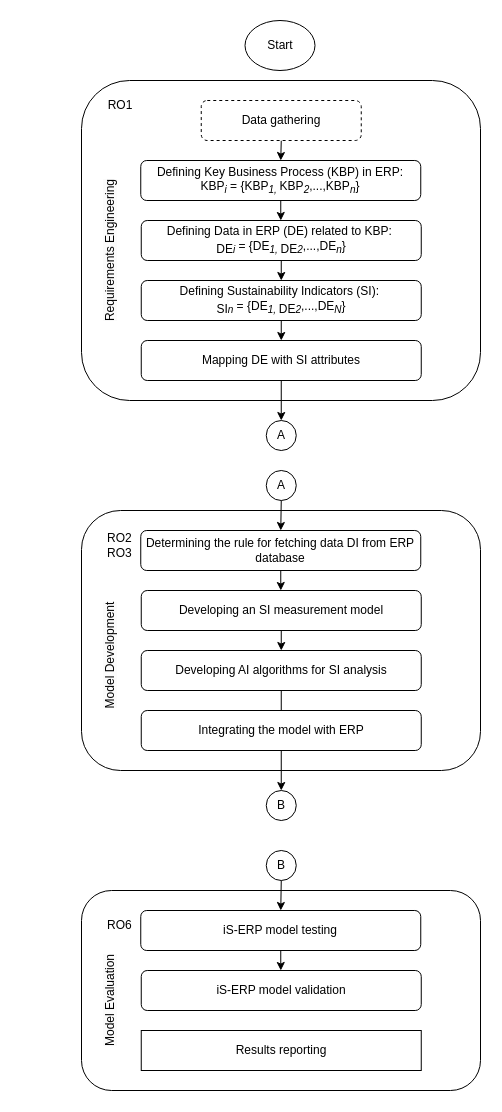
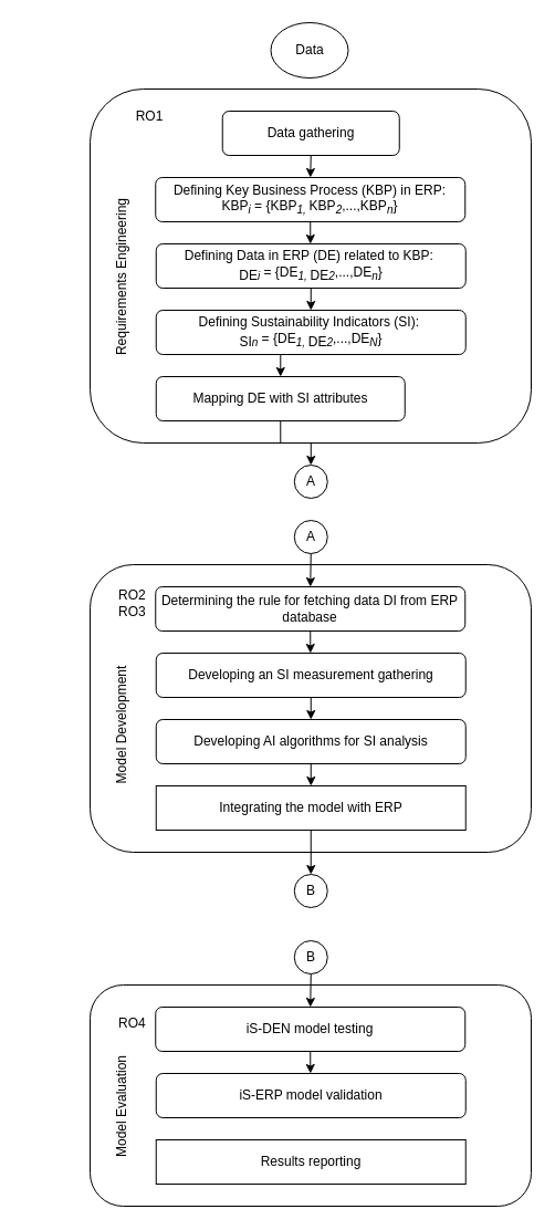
  <mxCell id="0" />
  <mxCell id="1" parent="0" />
  <mxCell id="2" value="" style="rounded=1;whiteSpace=wrap;html=1;verticalAlign=top;" vertex="1" parent="1"><mxGeometry x="81" y="80" width="399" height="320" as="geometry" /></mxCell>
- <mxCell id="3" value="Start" style="ellipse;whiteSpace=wrap;html=1;" vertex="1" parent="1"><mxGeometry x="244.5" y="20" width="70" height="50" as="geometry" /></mxCell>
- <mxCell id="4" value="RO1" style="text;html=1;align=center;verticalAlign=middle;whiteSpace=wrap;rounded=0;" vertex="1" parent="1"><mxGeometry x="90" y="90" width="60" height="30" as="geometry" /></mxCell>
+ <mxCell id="3" value="Data" style="ellipse;whiteSpace=wrap;html=1;" vertex="1" parent="1"><mxGeometry x="244.5" y="20" width="70" height="50" as="geometry" /></mxCell>
+ <mxCell id="4" value="RO1" style="text;html=1;align=center;verticalAlign=middle;whiteSpace=wrap;rounded=0;" vertex="1" parent="1"><mxGeometry x="105" y="90" width="60" height="30" as="geometry" /></mxCell>
  <mxCell id="5" style="edgeStyle=orthogonalEdgeStyle;rounded=0;orthogonalLoop=1;jettySize=auto;html=1;exitX=0.5;exitY=1;exitDx=0;exitDy=0;entryX=0.5;entryY=0;entryDx=0;entryDy=0;" edge="1" parent="1" source="6" target="8"><mxGeometry relative="1" as="geometry" /></mxCell>
- <mxCell id="6" value="Data gathering" style="rounded=1;whiteSpace=wrap;html=1;dashed=1;" vertex="1" parent="1"><mxGeometry x="200.75" y="100" width="160" height="40" as="geometry" /></mxCell>
+ <mxCell id="6" value="Data gathering" style="rounded=1;whiteSpace=wrap;html=1;" vertex="1" parent="1"><mxGeometry x="200.75" y="100" width="160" height="40" as="geometry" /></mxCell>
  <mxCell id="7" style="edgeStyle=orthogonalEdgeStyle;rounded=0;orthogonalLoop=1;jettySize=auto;html=1;exitX=0.5;exitY=1;exitDx=0;exitDy=0;" edge="1" parent="1" source="8" target="10"><mxGeometry relative="1" as="geometry" /></mxCell>
  <mxCell id="8" value="Defining Key Business Process (KBP) in ERP: KBP&lt;sub&gt;&lt;i&gt;i&lt;/i&gt;&lt;/sub&gt;&amp;nbsp;= {KBP&lt;sub&gt;&lt;i&gt;1,&amp;nbsp;&lt;/i&gt;&lt;/sub&gt;KBP&lt;sub&gt;&lt;i&gt;2&lt;/i&gt;&lt;/sub&gt;,...,KBP&lt;sub&gt;&lt;i&gt;n&lt;/i&gt;&lt;/sub&gt;}" style="rounded=1;whiteSpace=wrap;html=1;" vertex="1" parent="1"><mxGeometry x="140.25" y="160" width="280" height="40" as="geometry" /></mxCell>
  <mxCell id="9" style="edgeStyle=orthogonalEdgeStyle;rounded=0;orthogonalLoop=1;jettySize=auto;html=1;exitX=0.5;exitY=1;exitDx=0;exitDy=0;entryX=0.5;entryY=0;entryDx=0;entryDy=0;" edge="1" parent="1" source="10" target="12"><mxGeometry relative="1" as="geometry" /></mxCell>
  <mxCell id="10" value="Defining Data in ERP (DE) related to KBP:&amp;nbsp;&lt;div&gt;&lt;sub&gt;&lt;span style=&quot;font-size: 12px;&quot;&gt;DE&lt;/span&gt;&lt;i&gt;i&lt;/i&gt;&lt;/sub&gt;&amp;nbsp;= {DE&lt;sub&gt;&lt;i&gt;1, &lt;/i&gt;&lt;span style=&quot;font-size: 12px;&quot;&gt;DE&lt;/span&gt;&lt;/sub&gt;&lt;sub&gt;&lt;i&gt;2&lt;/i&gt;&lt;/sub&gt;,...,DE&lt;sub&gt;&lt;i&gt;n&lt;/i&gt;&lt;/sub&gt;}&lt;/div&gt;" style="rounded=1;whiteSpace=wrap;html=1;" vertex="1" parent="1"><mxGeometry x="140.75" y="220" width="280" height="40" as="geometry" /></mxCell>
  <mxCell id="11" style="edgeStyle=orthogonalEdgeStyle;rounded=0;orthogonalLoop=1;jettySize=auto;html=1;exitX=0.5;exitY=1;exitDx=0;exitDy=0;entryX=0.5;entryY=0;entryDx=0;entryDy=0;" edge="1" parent="1" source="12" target="14"><mxGeometry relative="1" as="geometry" /></mxCell>
  <mxCell id="12" value="Defining Sustainability Indicators (SI):&amp;nbsp;&lt;div&gt;&lt;sub&gt;&lt;span style=&quot;font-size: 12px;&quot;&gt;SI&lt;/span&gt;&lt;i&gt;n&lt;/i&gt;&lt;/sub&gt;&amp;nbsp;= {DE&lt;sub&gt;&lt;i&gt;1, &lt;/i&gt;&lt;span style=&quot;font-size: 12px;&quot;&gt;DE&lt;/span&gt;&lt;/sub&gt;&lt;sub&gt;&lt;i&gt;2&lt;/i&gt;&lt;/sub&gt;,...,DE&lt;sub&gt;&lt;i&gt;N&lt;/i&gt;&lt;/sub&gt;}&lt;/div&gt;" style="rounded=1;whiteSpace=wrap;html=1;" vertex="1" parent="1"><mxGeometry x="140.75" y="280" width="280" height="40" as="geometry" /></mxCell>
  <mxCell id="13" style="edgeStyle=orthogonalEdgeStyle;rounded=0;orthogonalLoop=1;jettySize=auto;html=1;exitX=0.5;exitY=1;exitDx=0;exitDy=0;entryX=0.5;entryY=0;entryDx=0;entryDy=0;" edge="1" parent="1" source="14" target="29"><mxGeometry relative="1" as="geometry" /></mxCell>
- <mxCell id="14" value="Mapping DE with SI attributes" style="rounded=1;whiteSpace=wrap;html=1;" vertex="1" parent="1"><mxGeometry x="140.75" y="340" width="280" height="40" as="geometry" /></mxCell>
+ <mxCell id="14" value="Mapping DE with SI attributes" style="rounded=1;whiteSpace=wrap;html=1;" vertex="1" parent="1"><mxGeometry x="140.75" y="340" width="225" height="40" as="geometry" /></mxCell>
  <mxCell id="15" value="" style="rounded=1;whiteSpace=wrap;html=1;verticalAlign=top;" vertex="1" parent="1"><mxGeometry x="81" y="510" width="399" height="260" as="geometry" /></mxCell>
  <mxCell id="16" value="RO2&lt;div&gt;RO3&lt;/div&gt;" style="text;html=1;align=left;verticalAlign=middle;whiteSpace=wrap;rounded=0;" vertex="1" parent="1"><mxGeometry x="105" y="530" width="30" height="30" as="geometry" /></mxCell>
  <mxCell id="17" style="edgeStyle=orthogonalEdgeStyle;rounded=0;orthogonalLoop=1;jettySize=auto;html=1;exitX=0.5;exitY=1;exitDx=0;exitDy=0;" edge="1" parent="1" source="18" target="20"><mxGeometry relative="1" as="geometry" /></mxCell>
  <mxCell id="18" value="Determining the rule for fetching data DI from ERP database" style="rounded=1;whiteSpace=wrap;html=1;" vertex="1" parent="1"><mxGeometry x="140.25" y="530" width="280" height="40" as="geometry" /></mxCell>
  <mxCell id="19" style="edgeStyle=orthogonalEdgeStyle;rounded=0;orthogonalLoop=1;jettySize=auto;html=1;exitX=0.5;exitY=1;exitDx=0;exitDy=0;entryX=0.5;entryY=0;entryDx=0;entryDy=0;" edge="1" parent="1" source="20" target="22"><mxGeometry relative="1" as="geometry" /></mxCell>
- <mxCell id="20" value="Developing an SI measurement model" style="rounded=1;whiteSpace=wrap;html=1;" vertex="1" parent="1"><mxGeometry x="140.75" y="590" width="280" height="40" as="geometry" /></mxCell>
- <mxCell id="21" style="edgeStyle=orthogonalEdgeStyle;rounded=0;orthogonalLoop=1;jettySize=auto;html=1;exitX=0.5;exitY=1;exitDx=0;exitDy=0;entryX=0.5;entryY=0;entryDx=0;entryDy=0;endArrow=none;" edge="1" parent="1" source="22" target="24"><mxGeometry relative="1" as="geometry" /></mxCell>
+ <mxCell id="20" value="Developing an SI measurement gathering" style="rounded=1;whiteSpace=wrap;html=1;" vertex="1" parent="1"><mxGeometry x="140.75" y="590" width="280" height="40" as="geometry" /></mxCell>
+ <mxCell id="21" style="edgeStyle=orthogonalEdgeStyle;rounded=0;orthogonalLoop=1;jettySize=auto;html=1;exitX=0.5;exitY=1;exitDx=0;exitDy=0;entryX=0.5;entryY=0;entryDx=0;entryDy=0;" edge="1" parent="1" source="22" target="24"><mxGeometry relative="1" as="geometry" /></mxCell>
  <mxCell id="22" value="Developing AI algorithms for SI analysis" style="rounded=1;whiteSpace=wrap;html=1;" vertex="1" parent="1"><mxGeometry x="140.75" y="650" width="280" height="40" as="geometry" /></mxCell>
  <mxCell id="23" style="edgeStyle=orthogonalEdgeStyle;rounded=0;orthogonalLoop=1;jettySize=auto;html=1;exitX=0.5;exitY=1;exitDx=0;exitDy=0;entryX=0.5;entryY=0;entryDx=0;entryDy=0;" edge="1" parent="1" source="24" target="39"><mxGeometry relative="1" as="geometry" /></mxCell>
- <mxCell id="24" value="Integrating the model with ERP" style="rounded=1;whiteSpace=wrap;html=1;" vertex="1" parent="1"><mxGeometry x="140.75" y="710" width="280" height="40" as="geometry" /></mxCell>
+ <mxCell id="24" value="Integrating the model with ERP" style="whiteSpace=wrap;html=1;rounded=0;" vertex="1" parent="1"><mxGeometry x="140.75" y="710" width="280" height="40" as="geometry" /></mxCell>
  <mxCell id="25" value="&lt;span style=&quot;color: rgb(0, 0, 0); font-family: Helvetica; font-size: 12px; font-style: normal; font-variant-ligatures: normal; font-variant-caps: normal; font-weight: 400; letter-spacing: normal; orphans: 2; text-indent: 0px; text-transform: none; widows: 2; word-spacing: 0px; -webkit-text-stroke-width: 0px; white-space: normal; background-color: rgb(251, 251, 251); text-decoration-thickness: initial; text-decoration-style: initial; text-decoration-color: initial; float: none; display: inline !important;&quot;&gt;Requirements Engineering&lt;/span&gt;" style="text;whiteSpace=wrap;html=1;align=center;verticalAlign=middle;rotation=-90;" vertex="1" parent="1"><mxGeometry x="20" y="240" width="180" height="20" as="geometry" /></mxCell>
  <mxCell id="26" value="&lt;span style=&quot;color: rgb(0, 0, 0); font-family: Helvetica; font-size: 12px; font-style: normal; font-variant-ligatures: normal; font-variant-caps: normal; font-weight: 400; letter-spacing: normal; orphans: 2; text-indent: 0px; text-transform: none; widows: 2; word-spacing: 0px; -webkit-text-stroke-width: 0px; white-space: normal; background-color: rgb(251, 251, 251); text-decoration-thickness: initial; text-decoration-style: initial; text-decoration-color: initial; float: none; display: inline !important;&quot;&gt;Model Development&lt;/span&gt;" style="text;whiteSpace=wrap;html=1;align=center;verticalAlign=middle;rotation=-90;" vertex="1" parent="1"><mxGeometry x="40" y="645" width="140" height="20" as="geometry" /></mxCell>
  <mxCell id="27" style="edgeStyle=orthogonalEdgeStyle;rounded=0;orthogonalLoop=1;jettySize=auto;html=1;exitX=0.5;exitY=1;exitDx=0;exitDy=0;entryX=0.5;entryY=0;entryDx=0;entryDy=0;" edge="1" parent="1" source="28" target="18"><mxGeometry relative="1" as="geometry" /></mxCell>
  <mxCell id="28" value="A" style="ellipse;whiteSpace=wrap;html=1;aspect=fixed;" vertex="1" parent="1"><mxGeometry x="265.75" y="470" width="30" height="30" as="geometry" /></mxCell>
  <mxCell id="29" value="A" style="ellipse;whiteSpace=wrap;html=1;aspect=fixed;" vertex="1" parent="1"><mxGeometry x="265.75" y="420" width="30" height="30" as="geometry" /></mxCell>
  <mxCell id="30" value="" style="rounded=1;whiteSpace=wrap;html=1;verticalAlign=top;" vertex="1" parent="1"><mxGeometry x="81" y="890" width="399" height="200" as="geometry" /></mxCell>
- <mxCell id="31" value="RO6" style="text;html=1;align=left;verticalAlign=middle;whiteSpace=wrap;rounded=0;" vertex="1" parent="1"><mxGeometry x="105" y="910" width="30" height="30" as="geometry" /></mxCell>
+ <mxCell id="31" value="RO4" style="text;html=1;align=left;verticalAlign=middle;whiteSpace=wrap;rounded=0;" vertex="1" parent="1"><mxGeometry x="105" y="910" width="30" height="30" as="geometry" /></mxCell>
  <mxCell id="32" style="edgeStyle=orthogonalEdgeStyle;rounded=0;orthogonalLoop=1;jettySize=auto;html=1;exitX=0.5;exitY=1;exitDx=0;exitDy=0;" edge="1" parent="1" source="33" target="34"><mxGeometry relative="1" as="geometry" /></mxCell>
- <mxCell id="33" value="iS-ERP model testing" style="rounded=1;whiteSpace=wrap;html=1;" vertex="1" parent="1"><mxGeometry x="140.25" y="910" width="280" height="40" as="geometry" /></mxCell>
+ <mxCell id="33" value="iS-DEN model testing" style="rounded=1;whiteSpace=wrap;html=1;" vertex="1" parent="1"><mxGeometry x="140.25" y="910" width="280" height="40" as="geometry" /></mxCell>
  <mxCell id="34" value="iS-ERP model validation" style="rounded=1;whiteSpace=wrap;html=1;" vertex="1" parent="1"><mxGeometry x="140.75" y="970" width="280" height="40" as="geometry" /></mxCell>
  <mxCell id="35" value="Results reporting" style="whiteSpace=wrap;html=1;rounded=0;" vertex="1" parent="1"><mxGeometry x="140.75" y="1030" width="280" height="40" as="geometry" /></mxCell>
  <mxCell id="36" value="&lt;span style=&quot;color: rgb(0, 0, 0); font-family: Helvetica; font-size: 12px; font-style: normal; font-variant-ligatures: normal; font-variant-caps: normal; font-weight: 400; letter-spacing: normal; orphans: 2; text-indent: 0px; text-transform: none; widows: 2; word-spacing: 0px; -webkit-text-stroke-width: 0px; white-space: normal; background-color: rgb(251, 251, 251); text-decoration-thickness: initial; text-decoration-style: initial; text-decoration-color: initial; float: none; display: inline !important;&quot;&gt;Model Evaluation&lt;/span&gt;" style="text;whiteSpace=wrap;html=1;align=center;verticalAlign=middle;rotation=-90;" vertex="1" parent="1"><mxGeometry x="40" y="990" width="140" height="20" as="geometry" /></mxCell>
  <mxCell id="37" style="edgeStyle=orthogonalEdgeStyle;rounded=0;orthogonalLoop=1;jettySize=auto;html=1;exitX=0.5;exitY=1;exitDx=0;exitDy=0;entryX=0.5;entryY=0;entryDx=0;entryDy=0;" edge="1" parent="1" source="38" target="33"><mxGeometry relative="1" as="geometry" /></mxCell>
  <mxCell id="38" value="B" style="ellipse;whiteSpace=wrap;html=1;aspect=fixed;" vertex="1" parent="1"><mxGeometry x="265.75" y="850" width="30" height="30" as="geometry" /></mxCell>
  <mxCell id="39" value="B" style="ellipse;whiteSpace=wrap;html=1;aspect=fixed;" vertex="1" parent="1"><mxGeometry x="265.75" y="790" width="30" height="30" as="geometry" /></mxCell>
